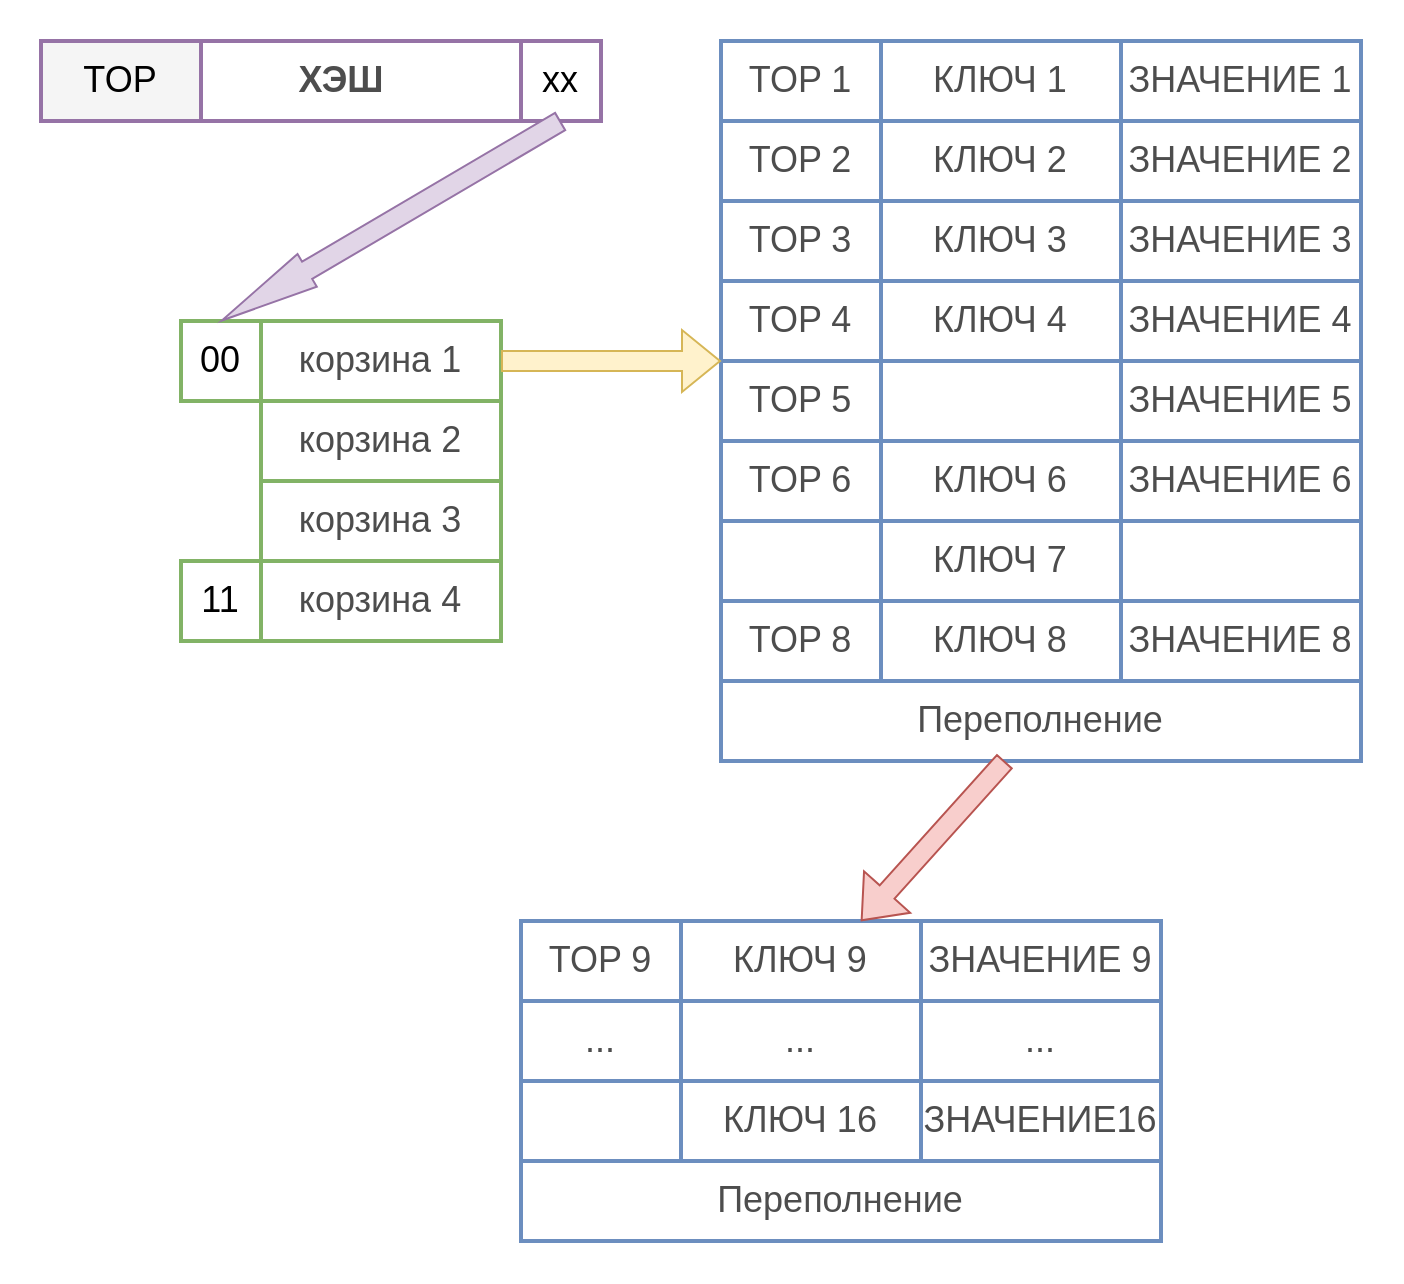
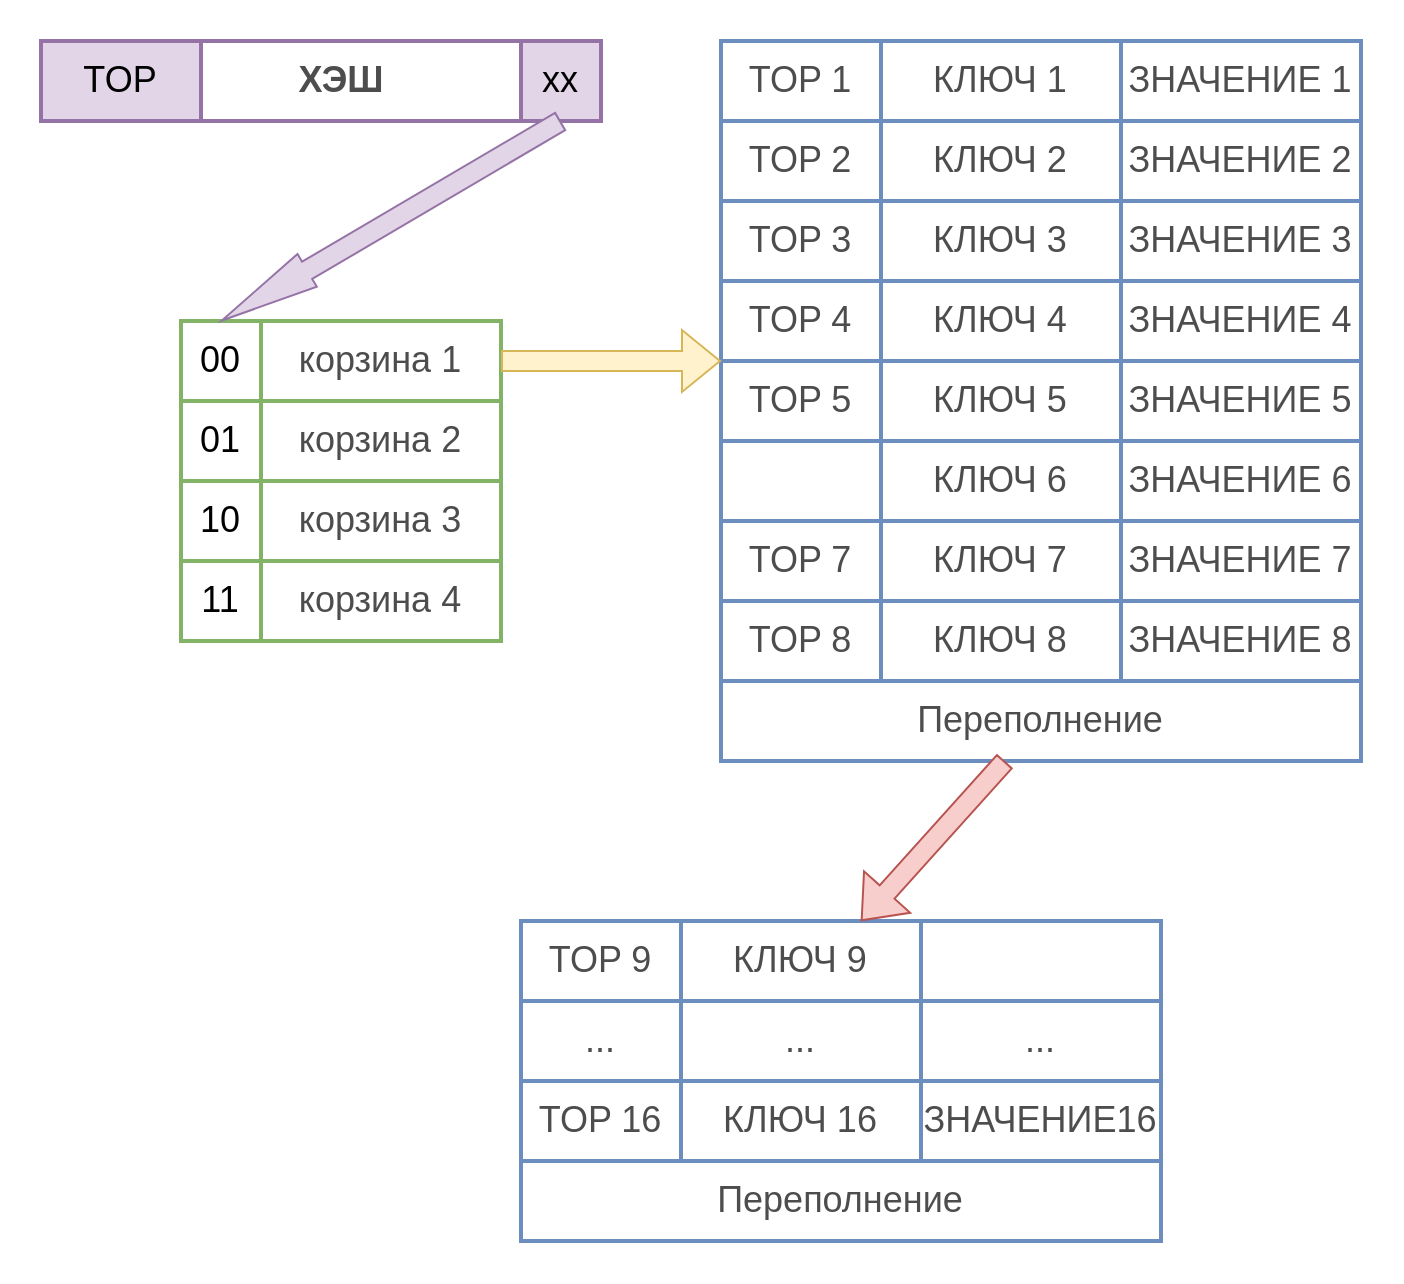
  <mxCell id="0" />
  <mxCell id="1" parent="0" />
  <mxCell id="2" value="" style="rounded=0;whiteSpace=wrap;html=1;fillColor=none;strokeColor=#6c8ebf;strokeWidth=2;" vertex="1" parent="1"><mxGeometry x="360" y="20" width="320" height="360" as="geometry" /></mxCell>
  <mxCell id="3" value="&lt;font color=&quot;#4d4d4d&quot; style=&quot;font-size: 18px&quot;&gt;КЛЮЧ 1&lt;/font&gt;" style="rounded=0;whiteSpace=wrap;html=1;strokeWidth=2;fillColor=none;strokeColor=#6c8ebf;" vertex="1" parent="1"><mxGeometry x="440" y="20" width="120" height="40" as="geometry" /></mxCell>
  <mxCell id="4" value="&lt;font style=&quot;font-size: 18px&quot; color=&quot;#4d4d4d&quot;&gt;ЗНАЧЕНИЕ 1&lt;/font&gt;" style="rounded=0;whiteSpace=wrap;html=1;strokeWidth=2;fillColor=none;strokeColor=#6c8ebf;" vertex="1" parent="1"><mxGeometry x="560" y="20" width="120" height="40" as="geometry" /></mxCell>
  <mxCell id="5" value="&lt;font style=&quot;font-size: 18px&quot; color=&quot;#4d4d4d&quot;&gt;TOP 1&lt;/font&gt;" style="rounded=0;whiteSpace=wrap;html=1;strokeWidth=2;fillColor=none;strokeColor=#6c8ebf;" vertex="1" parent="1"><mxGeometry x="360" y="20" width="80" height="40" as="geometry" /></mxCell>
  <mxCell id="6" value="&lt;font style=&quot;font-size: 18px&quot; color=&quot;#4d4d4d&quot;&gt;TOP 2&lt;/font&gt;" style="rounded=0;whiteSpace=wrap;html=1;strokeWidth=2;fillColor=none;strokeColor=#6c8ebf;" vertex="1" parent="1"><mxGeometry x="360" y="60" width="80" height="40" as="geometry" /></mxCell>
  <mxCell id="7" value="&lt;font style=&quot;font-size: 18px&quot; color=&quot;#4d4d4d&quot;&gt;TOP 3&lt;/font&gt;" style="rounded=0;whiteSpace=wrap;html=1;strokeWidth=2;fillColor=none;strokeColor=#6c8ebf;" vertex="1" parent="1"><mxGeometry x="360" y="100" width="80" height="40" as="geometry" /></mxCell>
  <mxCell id="8" value="&lt;font style=&quot;font-size: 18px&quot; color=&quot;#4d4d4d&quot;&gt;TOP 4&lt;/font&gt;" style="rounded=0;whiteSpace=wrap;html=1;strokeWidth=2;fillColor=none;strokeColor=#6c8ebf;" vertex="1" parent="1"><mxGeometry x="360" y="140" width="80" height="40" as="geometry" /></mxCell>
  <mxCell id="9" value="&lt;font style=&quot;font-size: 18px&quot; color=&quot;#4d4d4d&quot;&gt;TOP 5&lt;/font&gt;" style="rounded=0;whiteSpace=wrap;html=1;strokeWidth=2;fillColor=none;strokeColor=#6c8ebf;" vertex="1" parent="1"><mxGeometry x="360" y="180" width="80" height="40" as="geometry" /></mxCell>
- <mxCell id="10" value="&lt;font style=&quot;font-size: 18px&quot; color=&quot;#4d4d4d&quot;&gt;TOP 6&lt;/font&gt;" style="rounded=0;whiteSpace=wrap;html=1;strokeWidth=2;fillColor=none;strokeColor=#6c8ebf;" vertex="1" parent="1"><mxGeometry x="360" y="220" width="80" height="40" as="geometry" /></mxCell>
+ <mxCell id="11" value="&lt;font style=&quot;font-size: 18px&quot; color=&quot;#4d4d4d&quot;&gt;TOP 7&lt;/font&gt;" style="rounded=0;whiteSpace=wrap;html=1;strokeWidth=2;fillColor=none;strokeColor=#6c8ebf;" vertex="1" parent="1"><mxGeometry x="360" y="260" width="80" height="40" as="geometry" /></mxCell>
  <mxCell id="12" value="&lt;font style=&quot;font-size: 18px&quot; color=&quot;#4d4d4d&quot;&gt;TOP 8&lt;/font&gt;" style="rounded=0;whiteSpace=wrap;html=1;strokeWidth=2;fillColor=none;strokeColor=#6c8ebf;" vertex="1" parent="1"><mxGeometry x="360" y="300" width="80" height="40" as="geometry" /></mxCell>
  <mxCell id="13" value="&lt;font color=&quot;#4d4d4d&quot; style=&quot;font-size: 18px&quot;&gt;КЛЮЧ 2&lt;/font&gt;" style="rounded=0;whiteSpace=wrap;html=1;strokeWidth=2;fillColor=none;strokeColor=#6c8ebf;" vertex="1" parent="1"><mxGeometry x="440" y="60" width="120" height="40" as="geometry" /></mxCell>
  <mxCell id="14" value="&lt;font color=&quot;#4d4d4d&quot; style=&quot;font-size: 18px&quot;&gt;КЛЮЧ 3&lt;/font&gt;" style="rounded=0;whiteSpace=wrap;html=1;strokeWidth=2;fillColor=none;strokeColor=#6c8ebf;dashed=1;" vertex="1" parent="1"><mxGeometry x="440" y="100" width="120" height="40" as="geometry" /></mxCell>
  <mxCell id="15" value="&lt;font color=&quot;#4d4d4d&quot; style=&quot;font-size: 18px&quot;&gt;КЛЮЧ 4&lt;/font&gt;" style="rounded=0;whiteSpace=wrap;html=1;strokeWidth=2;fillColor=none;strokeColor=#6c8ebf;" vertex="1" parent="1"><mxGeometry x="440" y="140" width="120" height="40" as="geometry" /></mxCell>
+ <mxCell id="16" value="&lt;font color=&quot;#4d4d4d&quot; style=&quot;font-size: 18px&quot;&gt;КЛЮЧ 5&lt;/font&gt;" style="rounded=0;whiteSpace=wrap;html=1;strokeWidth=2;fillColor=none;strokeColor=#6c8ebf;" vertex="1" parent="1"><mxGeometry x="440" y="180" width="120" height="40" as="geometry" /></mxCell>
  <mxCell id="17" value="&lt;font color=&quot;#4d4d4d&quot; style=&quot;font-size: 18px&quot;&gt;КЛЮЧ 6&lt;/font&gt;" style="rounded=0;whiteSpace=wrap;html=1;strokeWidth=2;fillColor=none;strokeColor=#6c8ebf;" vertex="1" parent="1"><mxGeometry x="440" y="220" width="120" height="40" as="geometry" /></mxCell>
  <mxCell id="18" value="&lt;font color=&quot;#4d4d4d&quot; style=&quot;font-size: 18px&quot;&gt;КЛЮЧ 7&lt;/font&gt;" style="rounded=0;whiteSpace=wrap;html=1;strokeWidth=2;fillColor=none;strokeColor=#6c8ebf;" vertex="1" parent="1"><mxGeometry x="440" y="260" width="120" height="40" as="geometry" /></mxCell>
  <mxCell id="19" value="&lt;font color=&quot;#4d4d4d&quot; style=&quot;font-size: 18px&quot;&gt;КЛЮЧ 8&lt;/font&gt;" style="rounded=0;whiteSpace=wrap;html=1;strokeWidth=2;fillColor=none;strokeColor=#6c8ebf;" vertex="1" parent="1"><mxGeometry x="440" y="300" width="120" height="40" as="geometry" /></mxCell>
  <mxCell id="20" value="&lt;font style=&quot;font-size: 18px&quot; color=&quot;#4d4d4d&quot;&gt;ЗНАЧЕНИЕ 2&lt;/font&gt;" style="rounded=0;whiteSpace=wrap;html=1;strokeWidth=2;fillColor=none;strokeColor=#6c8ebf;" vertex="1" parent="1"><mxGeometry x="560" y="60" width="120" height="40" as="geometry" /></mxCell>
  <mxCell id="21" value="&lt;font style=&quot;font-size: 18px&quot; color=&quot;#4d4d4d&quot;&gt;ЗНАЧЕНИЕ 3&lt;/font&gt;" style="rounded=0;whiteSpace=wrap;html=1;strokeWidth=2;fillColor=none;strokeColor=#6c8ebf;" vertex="1" parent="1"><mxGeometry x="560" y="100" width="120" height="40" as="geometry" /></mxCell>
  <mxCell id="22" value="&lt;font style=&quot;font-size: 18px&quot; color=&quot;#4d4d4d&quot;&gt;ЗНАЧЕНИЕ 4&lt;/font&gt;" style="rounded=0;whiteSpace=wrap;html=1;strokeWidth=2;fillColor=none;strokeColor=#6c8ebf;" vertex="1" parent="1"><mxGeometry x="560" y="140" width="120" height="40" as="geometry" /></mxCell>
  <mxCell id="23" value="&lt;font style=&quot;font-size: 18px&quot; color=&quot;#4d4d4d&quot;&gt;ЗНАЧЕНИЕ 5&lt;/font&gt;" style="rounded=0;whiteSpace=wrap;html=1;strokeWidth=2;fillColor=none;strokeColor=#6c8ebf;" vertex="1" parent="1"><mxGeometry x="560" y="180" width="120" height="40" as="geometry" /></mxCell>
  <mxCell id="24" value="&lt;font style=&quot;font-size: 18px&quot; color=&quot;#4d4d4d&quot;&gt;ЗНАЧЕНИЕ 6&lt;/font&gt;" style="rounded=0;whiteSpace=wrap;html=1;strokeWidth=2;fillColor=none;strokeColor=#6c8ebf;" vertex="1" parent="1"><mxGeometry x="560" y="220" width="120" height="40" as="geometry" /></mxCell>
+ <mxCell id="25" value="&lt;font style=&quot;font-size: 18px&quot; color=&quot;#4d4d4d&quot;&gt;ЗНАЧЕНИЕ 7&lt;/font&gt;" style="rounded=0;whiteSpace=wrap;html=1;strokeWidth=2;fillColor=none;strokeColor=#6c8ebf;" vertex="1" parent="1"><mxGeometry x="560" y="260" width="120" height="40" as="geometry" /></mxCell>
  <mxCell id="26" value="&lt;font style=&quot;font-size: 18px&quot; color=&quot;#4d4d4d&quot;&gt;ЗНАЧЕНИЕ 8&lt;/font&gt;" style="rounded=0;whiteSpace=wrap;html=1;strokeWidth=2;fillColor=none;strokeColor=#6c8ebf;" vertex="1" parent="1"><mxGeometry x="560" y="300" width="120" height="40" as="geometry" /></mxCell>
  <mxCell id="27" value="&lt;font color=&quot;#4d4d4d&quot;&gt;Переполнение&lt;/font&gt;" style="rounded=0;whiteSpace=wrap;html=1;fontSize=18;strokeWidth=2;fillColor=none;strokeColor=#6c8ebf;" vertex="1" parent="1"><mxGeometry x="360" y="340" width="320" height="40" as="geometry" /></mxCell>
  <mxCell id="28" value="" style="rounded=0;whiteSpace=wrap;html=1;fillColor=none;strokeColor=#6c8ebf;strokeWidth=2;" vertex="1" parent="1"><mxGeometry x="260" y="460" width="320" height="160" as="geometry" /></mxCell>
  <mxCell id="29" value="&lt;font color=&quot;#4d4d4d&quot; style=&quot;font-size: 18px&quot;&gt;КЛЮЧ 9&lt;/font&gt;" style="rounded=0;whiteSpace=wrap;html=1;strokeWidth=2;fillColor=none;strokeColor=#6c8ebf;" vertex="1" parent="1"><mxGeometry x="340" y="460" width="120" height="40" as="geometry" /></mxCell>
- <mxCell id="30" value="&lt;font style=&quot;font-size: 18px&quot; color=&quot;#4d4d4d&quot;&gt;ЗНАЧЕНИЕ 9&lt;/font&gt;" style="rounded=0;whiteSpace=wrap;html=1;strokeWidth=2;fillColor=none;strokeColor=#6c8ebf;" vertex="1" parent="1"><mxGeometry x="460" y="460" width="120" height="40" as="geometry" /></mxCell>
  <mxCell id="31" value="&lt;font style=&quot;font-size: 18px&quot; color=&quot;#4d4d4d&quot;&gt;TOP 9&lt;/font&gt;" style="rounded=0;whiteSpace=wrap;html=1;strokeWidth=2;fillColor=none;strokeColor=#6c8ebf;" vertex="1" parent="1"><mxGeometry x="260" y="460" width="80" height="40" as="geometry" /></mxCell>
  <mxCell id="32" value="&lt;font color=&quot;#4d4d4d&quot;&gt;&lt;span style=&quot;font-size: 18px&quot;&gt;...&lt;/span&gt;&lt;/font&gt;" style="rounded=0;whiteSpace=wrap;html=1;strokeWidth=2;fillColor=none;strokeColor=#6c8ebf;" vertex="1" parent="1"><mxGeometry x="260" y="500" width="80" height="40" as="geometry" /></mxCell>
+ <mxCell id="33" value="&lt;font style=&quot;font-size: 18px&quot; color=&quot;#4d4d4d&quot;&gt;TOP 16&lt;/font&gt;" style="rounded=0;whiteSpace=wrap;html=1;strokeWidth=2;fillColor=none;strokeColor=#6c8ebf;" vertex="1" parent="1"><mxGeometry x="260" y="540" width="80" height="40" as="geometry" /></mxCell>
  <mxCell id="34" value="&lt;font color=&quot;#4d4d4d&quot; style=&quot;font-size: 18px&quot;&gt;...&lt;/font&gt;" style="rounded=0;whiteSpace=wrap;html=1;strokeWidth=2;fillColor=none;strokeColor=#6c8ebf;" vertex="1" parent="1"><mxGeometry x="340" y="500" width="120" height="40" as="geometry" /></mxCell>
  <mxCell id="35" value="&lt;font color=&quot;#4d4d4d&quot; style=&quot;font-size: 18px&quot;&gt;КЛЮЧ 16&lt;/font&gt;" style="rounded=0;whiteSpace=wrap;html=1;strokeWidth=2;fillColor=none;strokeColor=#6c8ebf;" vertex="1" parent="1"><mxGeometry x="340" y="540" width="120" height="40" as="geometry" /></mxCell>
  <mxCell id="36" value="&lt;font style=&quot;font-size: 18px&quot; color=&quot;#4d4d4d&quot;&gt;...&lt;/font&gt;" style="rounded=0;whiteSpace=wrap;html=1;strokeWidth=2;fillColor=none;strokeColor=#6c8ebf;" vertex="1" parent="1"><mxGeometry x="460" y="500" width="120" height="40" as="geometry" /></mxCell>
  <mxCell id="37" value="&lt;font style=&quot;font-size: 18px&quot; color=&quot;#4d4d4d&quot;&gt;ЗНАЧЕНИЕ16&lt;/font&gt;" style="rounded=0;whiteSpace=wrap;html=1;strokeWidth=2;fillColor=none;strokeColor=#6c8ebf;" vertex="1" parent="1"><mxGeometry x="460" y="540" width="120" height="40" as="geometry" /></mxCell>
  <mxCell id="38" value="&lt;font color=&quot;#4d4d4d&quot;&gt;Переполнение&lt;/font&gt;" style="rounded=0;whiteSpace=wrap;html=1;fontSize=18;strokeWidth=2;fillColor=none;strokeColor=#6c8ebf;" vertex="1" parent="1"><mxGeometry x="260" y="580" width="320" height="40" as="geometry" /></mxCell>
  <mxCell id="39" value="" style="shape=flexArrow;endArrow=classic;html=1;rounded=0;fontSize=18;fontColor=#4D4D4D;entryX=0.75;entryY=0;entryDx=0;entryDy=0;fillColor=#f8cecc;strokeColor=#b85450;" edge="1" parent="1" source="27" target="29"><mxGeometry width="50" height="50" relative="1" as="geometry"><mxPoint x="470" y="300" as="sourcePoint" /><mxPoint x="520" y="250" as="targetPoint" /></mxGeometry></mxCell>
  <mxCell id="40" value="" style="rounded=0;whiteSpace=wrap;html=1;fontSize=18;strokeWidth=2;fillColor=none;strokeColor=#82b366;" vertex="1" parent="1"><mxGeometry x="130" y="160" width="120" height="160" as="geometry" /></mxCell>
  <mxCell id="41" value="&lt;font color=&quot;#4d4d4d&quot;&gt;корзина 1&lt;/font&gt;" style="rounded=0;whiteSpace=wrap;html=1;fontSize=18;strokeWidth=2;fillColor=none;strokeColor=#82b366;" vertex="1" parent="1"><mxGeometry x="130" y="160" width="120" height="40" as="geometry" /></mxCell>
  <mxCell id="42" value="&lt;font color=&quot;#4d4d4d&quot;&gt;корзина 2&lt;/font&gt;" style="rounded=0;whiteSpace=wrap;html=1;fontSize=18;strokeWidth=2;fillColor=none;strokeColor=#82b366;" vertex="1" parent="1"><mxGeometry x="130" y="200" width="120" height="40" as="geometry" /></mxCell>
  <mxCell id="43" value="&lt;font color=&quot;#4d4d4d&quot;&gt;корзина 3&lt;/font&gt;" style="rounded=0;whiteSpace=wrap;html=1;fontSize=18;strokeWidth=2;fillColor=none;strokeColor=#82b366;" vertex="1" parent="1"><mxGeometry x="130" y="240" width="120" height="40" as="geometry" /></mxCell>
  <mxCell id="44" value="&lt;font color=&quot;#4d4d4d&quot;&gt;корзина 4&lt;/font&gt;" style="rounded=0;whiteSpace=wrap;html=1;fontSize=18;strokeWidth=2;fillColor=none;strokeColor=#82b366;" vertex="1" parent="1"><mxGeometry x="130" y="280" width="120" height="40" as="geometry" /></mxCell>
  <mxCell id="45" value="" style="shape=flexArrow;endArrow=classic;html=1;rounded=0;fontSize=18;fontColor=#4D4D4D;exitX=1;exitY=0.5;exitDx=0;exitDy=0;entryX=0;entryY=0;entryDx=0;entryDy=0;fillColor=#fff2cc;strokeColor=#d6b656;" edge="1" parent="1" source="41" target="9"><mxGeometry width="50" height="50" relative="1" as="geometry"><mxPoint x="220" y="80" as="sourcePoint" /><mxPoint x="350" y="40" as="targetPoint" /></mxGeometry></mxCell>
  <mxCell id="46" value="00" style="rounded=0;whiteSpace=wrap;html=1;fontSize=18;strokeWidth=2;fillColor=none;strokeColor=#82b366;" vertex="1" parent="1"><mxGeometry x="90" y="160" width="40" height="40" as="geometry" /></mxCell>
+ <mxCell id="47" value="01" style="rounded=0;whiteSpace=wrap;html=1;fontSize=18;strokeWidth=2;fillColor=none;strokeColor=#82b366;" vertex="1" parent="1"><mxGeometry x="90" y="200" width="40" height="40" as="geometry" /></mxCell>
+ <mxCell id="48" value="10" style="rounded=0;whiteSpace=wrap;html=1;fontSize=18;strokeWidth=2;fillColor=none;strokeColor=#82b366;" vertex="1" parent="1"><mxGeometry x="90" y="240" width="40" height="40" as="geometry" /></mxCell>
  <mxCell id="49" value="11" style="rounded=0;whiteSpace=wrap;html=1;fontSize=18;strokeWidth=2;fillColor=none;strokeColor=#82b366;" vertex="1" parent="1"><mxGeometry x="90" y="280" width="40" height="40" as="geometry" /></mxCell>
  <mxCell id="50" value="" style="rounded=0;whiteSpace=wrap;html=1;fontSize=18;strokeWidth=2;fillColor=none;strokeColor=#9673a6;" vertex="1" parent="1"><mxGeometry x="20" y="20" width="280" height="40" as="geometry" /></mxCell>
- <mxCell id="51" value="xx" style="rounded=0;whiteSpace=wrap;html=1;fontSize=18;strokeWidth=2;fillColor=#ffffff;strokeColor=#9673a6;" vertex="1" parent="1"><mxGeometry x="260" y="20" width="40" height="40" as="geometry" /></mxCell>
- <mxCell id="52" value="TOP" style="rounded=0;whiteSpace=wrap;html=1;fontSize=18;strokeWidth=2;fillColor=#f5f5f5;strokeColor=#9673a6;" vertex="1" parent="1"><mxGeometry x="20" y="20" width="80" height="40" as="geometry" /></mxCell>
+ <mxCell id="51" value="xx" style="rounded=0;whiteSpace=wrap;html=1;fontSize=18;strokeWidth=2;fillColor=#e1d5e7;strokeColor=#9673a6;" vertex="1" parent="1"><mxGeometry x="260" y="20" width="40" height="40" as="geometry" /></mxCell>
+ <mxCell id="52" value="TOP" style="rounded=0;whiteSpace=wrap;html=1;fontSize=18;strokeWidth=2;fillColor=#e1d5e7;strokeColor=#9673a6;" vertex="1" parent="1"><mxGeometry x="20" y="20" width="80" height="40" as="geometry" /></mxCell>
  <mxCell id="53" value="" style="shape=flexArrow;endArrow=classic;html=1;rounded=0;fontSize=18;fontColor=#4D4D4D;entryX=0.5;entryY=0;entryDx=0;entryDy=0;exitX=0.5;exitY=1;exitDx=0;exitDy=0;fillColor=#e1d5e7;strokeColor=#9673a6;endWidth=8;endSize=16.16;" edge="1" parent="1" source="51" target="46"><mxGeometry width="50" height="50" relative="1" as="geometry"><mxPoint x="280" y="60" as="sourcePoint" /><mxPoint x="140" y="270" as="targetPoint" /></mxGeometry></mxCell>
  <mxCell id="54" value="&lt;b&gt;ХЭШ&lt;/b&gt;" style="text;html=1;align=center;verticalAlign=middle;resizable=0;points=[];autosize=1;strokeColor=none;fillColor=none;fontSize=18;fontColor=#4D4D4D;" vertex="1" parent="1"><mxGeometry x="140" y="25" width="60" height="30" as="geometry" /></mxCell>
